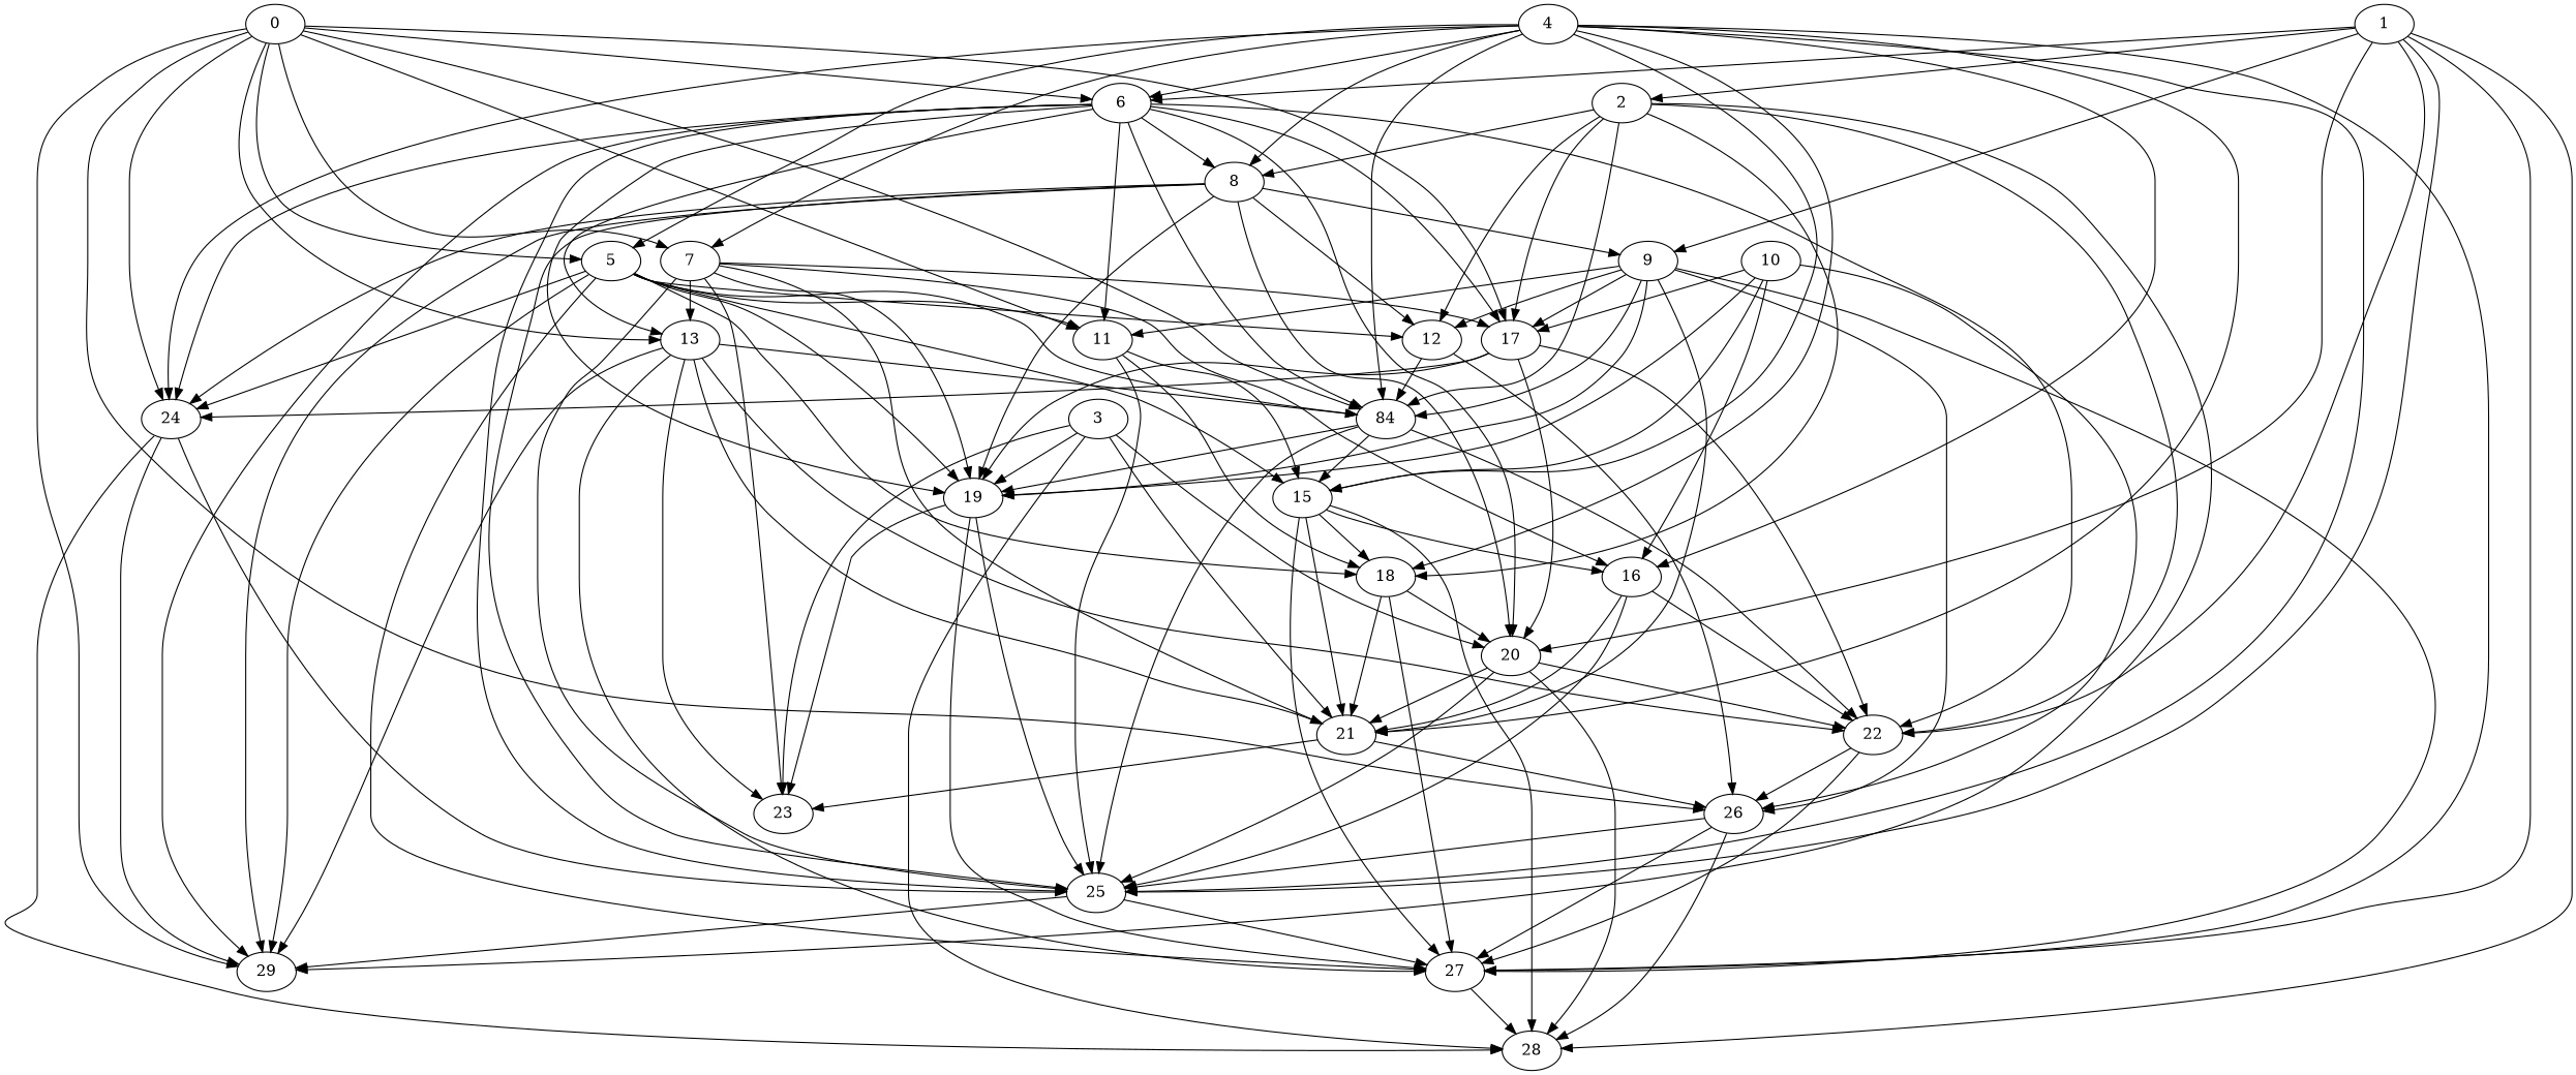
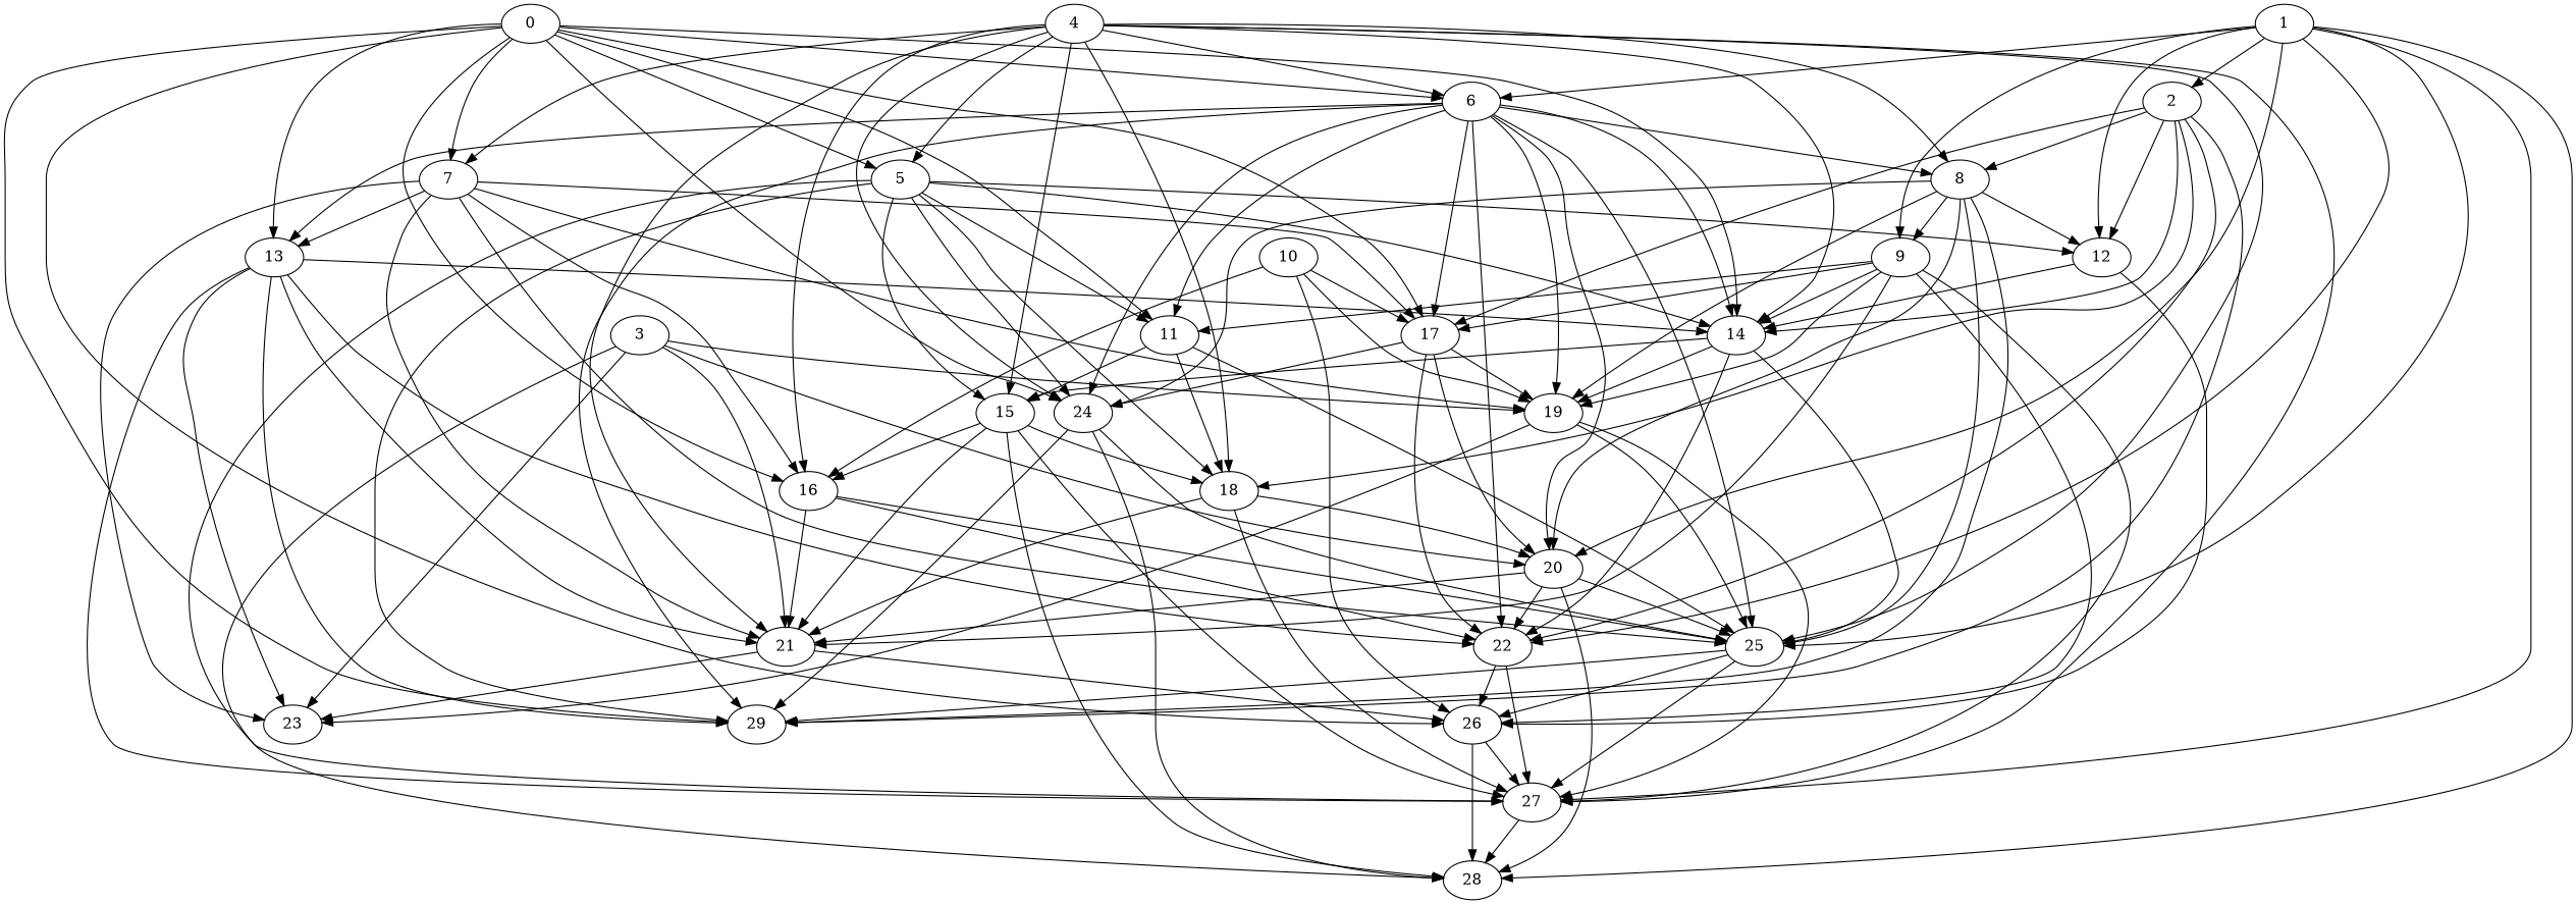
  digraph {
    node [Weight=21]
    edge [Weight=8]
    0 [Weight=52]
    6 [Weight=41]
    7
    5
    13 [Weight=31]
-   14 [Weight=26 label=84]
+   14 [Weight=26]
    11
    17 [Weight=15]
    16 [Weight=31]
    24 [Weight=31]
    26 [Weight=31]
    29 [Weight=15]
    8
    25 [Weight=26]
    20 [Weight=41]
    22 [Weight=52]
    19 [Weight=31]
    21 [Weight=41]
    23
    15 [Weight=52]
    18 [Weight=15]
    27 [Weight=41]
    12 [Weight=26]
    28
    4 [Weight=31]
    9
    1
    2 [Weight=10]
    10 [Weight=46]
    3
    0 -> 6
    0 -> 7 [Weight=6]
    0 -> 5 [Weight=10]
    0 -> 13 [Weight=4]
    0 -> 14 [Weight=10]
    0 -> 11 [Weight=3]
    0 -> 17 [Weight=5]
+   0 -> 16 [Weight=7]
    0 -> 24 [Weight=9]
    0 -> 26 [Weight=4]
    0 -> 29 [Weight=3]
    6 -> 13 [Weight=10]
    6 -> 14 [Weight=5]
    6 -> 11
    6 -> 17 [Weight=4]
    6 -> 24
    6 -> 29 [Weight=2]
    6 -> 8 [Weight=4]
    6 -> 25 [Weight=7]
    6 -> 20 [Weight=5]
    6 -> 22 [Weight=9]
    6 -> 19 [Weight=3]
    7 -> 13 [Weight=4]
    7 -> 17 [Weight=2]
    7 -> 16 [Weight=7]
    7 -> 25 [Weight=5]
    7 -> 19 [Weight=5]
    7 -> 21 [Weight=6]
    7 -> 23 [Weight=7]
    5 -> 14 [Weight=4]
    5 -> 11 [Weight=3]
    5 -> 24 [Weight=9]
    5 -> 29 [Weight=2]
-   5 -> 19 [Weight=5]
    5 -> 15
    5 -> 18 [Weight=6]
    5 -> 27 [Weight=6]
    5 -> 12 [Weight=6]
    13 -> 14 [Weight=9]
    13 -> 29 [Weight=4]
    13 -> 22 [Weight=10]
    13 -> 21 [Weight=10]
    13 -> 23 [Weight=10]
    13 -> 27
    14 -> 25 [Weight=5]
    14 -> 22 [Weight=2]
    14 -> 19 [Weight=7]
    14 -> 15 [Weight=6]
    11 -> 25 [Weight=2]
    11 -> 15 [Weight=7]
    11 -> 18
    17 -> 24 [Weight=2]
    17 -> 20 [Weight=4]
    17 -> 22
    17 -> 19 [Weight=4]
    16 -> 25 [Weight=6]
    16 -> 22 [Weight=4]
    16 -> 21 [Weight=10]
    24 -> 29
    24 -> 25 [Weight=3]
    24 -> 28 [Weight=10]
    26 -> 27 [Weight=6]
    26 -> 28 [Weight=3]
    8 -> 24 [Weight=9]
    8 -> 29
    8 -> 25 [Weight=2]
    8 -> 20 [Weight=3]
    8 -> 19 [Weight=5]
    8 -> 12
    8 -> 9 [Weight=7]
-   26 -> 25 [Weight=9]
+   25 -> 26 [Weight=9]
    25 -> 29 [Weight=4]
    25 -> 27 [Weight=9]
    20 -> 25 [Weight=4]
    20 -> 22 [Weight=4]
    20 -> 21 [Weight=6]
    20 -> 28 [Weight=2]
    22 -> 26 [Weight=10]
    22 -> 27 [Weight=2]
    19 -> 25 [Weight=6]
    19 -> 23 [Weight=4]
    19 -> 27 [Weight=7]
    21 -> 26 [Weight=6]
    21 -> 23 [Weight=2]
    15 -> 16 [Weight=9]
    15 -> 21 [Weight=4]
    15 -> 18
    15 -> 27
    15 -> 28
    18 -> 20 [Weight=10]
    18 -> 21 [Weight=5]
    18 -> 27
    27 -> 28
    12 -> 14 [Weight=9]
    12 -> 26 [Weight=9]
    4 -> 6 [Weight=9]
    4 -> 7
    4 -> 5 [Weight=9]
    4 -> 14 [Weight=6]
    4 -> 16 [Weight=10]
    4 -> 24 [Weight=3]
    4 -> 8 [Weight=7]
    4 -> 25 [Weight=7]
    4 -> 21 [Weight=3]
    4 -> 15 [Weight=9]
    4 -> 18 [Weight=6]
    4 -> 27 [Weight=2]
    9 -> 14 [Weight=6]
    9 -> 11 [Weight=2]
    9 -> 17 [Weight=10]
    9 -> 26 [Weight=4]
    9 -> 19 [Weight=9]
    9 -> 21 [Weight=3]
    9 -> 27 [Weight=9]
    1 -> 6 [Weight=4]
    1 -> 25 [Weight=3]
    1 -> 20 [Weight=5]
    1 -> 22 [Weight=6]
    1 -> 27 [Weight=2]
-   9 -> 12 [Weight=5]
+   1 -> 12 [Weight=5]
    1 -> 28 [Weight=7]
    1 -> 9 [Weight=3]
    1 -> 2 [Weight=3]
    2 -> 14
    2 -> 17 [Weight=3]
    2 -> 29 [Weight=10]
    2 -> 8
    2 -> 22
    2 -> 18 [Weight=7]
    2 -> 12
    10 -> 17
    10 -> 16 [Weight=10]
    10 -> 26 [Weight=10]
    10 -> 19 [Weight=9]
-   10 -> 15 [Weight=3]
    3 -> 20 [Weight=4]
    3 -> 19 [Weight=7]
    3 -> 21 [Weight=9]
    3 -> 23 [Weight=3]
    3 -> 28 [Weight=2]
  }
